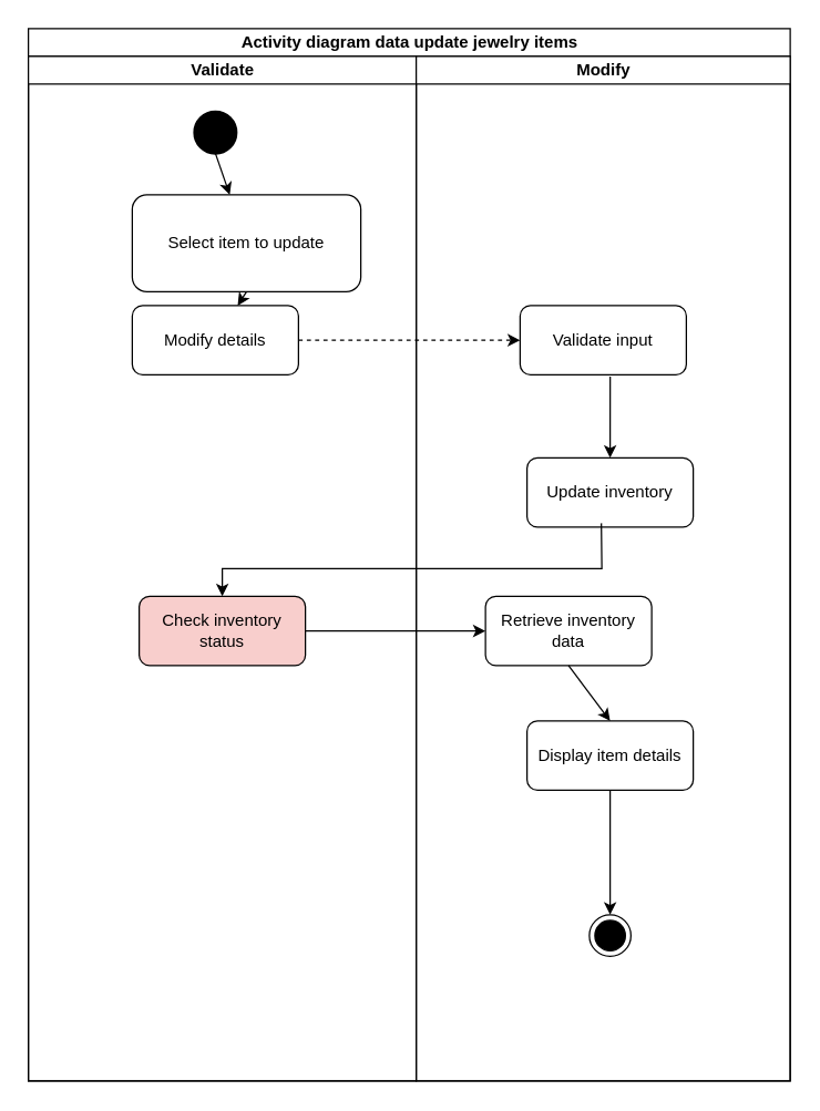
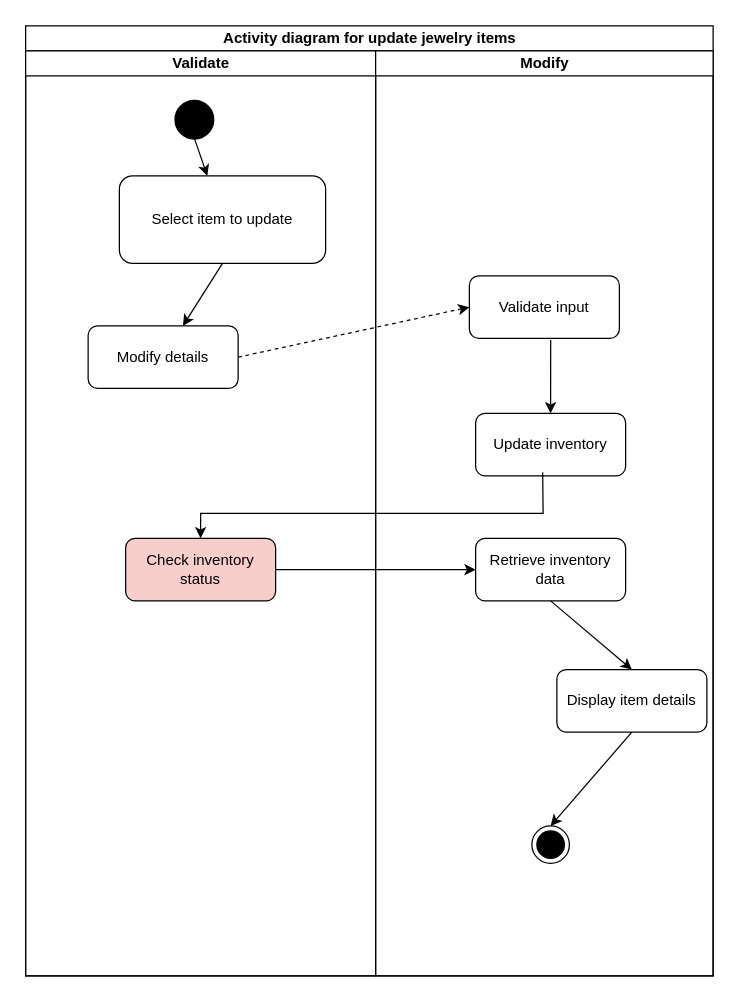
  <mxCell id="0" />
  <mxCell id="1" parent="0" />
- <mxCell id="2" value="Activity diagram data update jewelry items" style="swimlane;childLayout=stackLayout;resizeParent=1;resizeParentMax=0;startSize=20;html=1;" parent="1" vertex="1"><mxGeometry x="20" y="20" width="550" height="760" as="geometry" /></mxCell>
+ <mxCell id="2" value="Activity diagram for update jewelry items" style="swimlane;childLayout=stackLayout;resizeParent=1;resizeParentMax=0;startSize=20;html=1;" parent="1" vertex="1"><mxGeometry x="20" y="20" width="550" height="760" as="geometry" /></mxCell>
  <mxCell id="3" value="Validate" style="swimlane;startSize=20;html=1;" parent="2" vertex="1"><mxGeometry y="20" width="280" height="740" as="geometry" /></mxCell>
  <mxCell id="4" value="" style="strokeWidth=2;html=1;shape=mxgraph.flowchart.start_2;whiteSpace=wrap;fillColor=#000000;" parent="3" vertex="1"><mxGeometry x="120.0" y="40" width="30" height="30" as="geometry" /></mxCell>
  <mxCell id="5" value="Select item to update" style="rounded=1;whiteSpace=wrap;html=1;" parent="3" vertex="1"><mxGeometry x="75" y="100" width="165" height="70" as="geometry" /></mxCell>
- <mxCell id="6" value="Modify details" style="rounded=1;whiteSpace=wrap;html=1;" parent="3" vertex="1"><mxGeometry x="75" y="180" width="120" height="50" as="geometry" /></mxCell>
+ <mxCell id="6" value="Modify details" style="rounded=1;whiteSpace=wrap;html=1;" parent="3" vertex="1"><mxGeometry x="50" y="220" width="120" height="50" as="geometry" /></mxCell>
  <mxCell id="7" value="Check inventory status" style="rounded=1;whiteSpace=wrap;html=1;fillColor=#f8cecc;" parent="3" vertex="1"><mxGeometry x="80" y="390" width="120" height="50" as="geometry" /></mxCell>
  <mxCell id="8" value="" style="endArrow=classic;html=1;rounded=0;exitX=0.5;exitY=1;exitDx=0;exitDy=0;exitPerimeter=0;" parent="3" source="4" target="5" edge="1"><mxGeometry width="50" height="50" relative="1" as="geometry"><mxPoint x="190.0" y="360" as="sourcePoint" /><mxPoint x="240.0" y="310" as="targetPoint" /></mxGeometry></mxCell>
  <mxCell id="9" value="" style="endArrow=classic;html=1;rounded=0;exitX=0.5;exitY=1;exitDx=0;exitDy=0;" parent="3" source="5" target="6" edge="1"><mxGeometry width="50" height="50" relative="1" as="geometry"><mxPoint x="180.0" y="330" as="sourcePoint" /><mxPoint x="230.0" y="280" as="targetPoint" /></mxGeometry></mxCell>
  <mxCell id="10" value="Modify" style="swimlane;startSize=20;html=1;" parent="2" vertex="1"><mxGeometry x="280" y="20" width="270" height="740" as="geometry" /></mxCell>
  <mxCell id="11" value="Validate input" style="rounded=1;whiteSpace=wrap;html=1;" parent="10" vertex="1"><mxGeometry x="75" y="180" width="120" height="50" as="geometry" /></mxCell>
  <mxCell id="12" value="Update inventory" style="rounded=1;whiteSpace=wrap;html=1;" parent="10" vertex="1"><mxGeometry x="80" y="290" width="120" height="50" as="geometry" /></mxCell>
- <mxCell id="13" value="Retrieve inventory data" style="rounded=1;whiteSpace=wrap;html=1;" parent="10" vertex="1"><mxGeometry x="50" y="390" width="120" height="50" as="geometry" /></mxCell>
- <mxCell id="14" value="Display item details" style="rounded=1;whiteSpace=wrap;html=1;" parent="10" vertex="1"><mxGeometry x="80" y="480" width="120" height="50" as="geometry" /></mxCell>
+ <mxCell id="13" value="Retrieve inventory data" style="rounded=1;whiteSpace=wrap;html=1;" parent="10" vertex="1"><mxGeometry x="80" y="390" width="120" height="50" as="geometry" /></mxCell>
+ <mxCell id="14" value="Display item details" style="rounded=1;whiteSpace=wrap;html=1;" parent="10" vertex="1"><mxGeometry x="145" y="495" width="120" height="50" as="geometry" /></mxCell>
  <mxCell id="15" value="" style="ellipse;html=1;shape=endState;fillColor=#000000;strokeColor=#000000;" parent="10" vertex="1"><mxGeometry x="125" y="620" width="30" height="30" as="geometry" /></mxCell>
  <mxCell id="16" value="" style="endArrow=classic;html=1;rounded=0;exitX=0.5;exitY=1;exitDx=0;exitDy=0;entryX=0.5;entryY=0;entryDx=0;entryDy=0;" parent="10" source="13" target="14" edge="1"><mxGeometry width="50" height="50" relative="1" as="geometry"><mxPoint x="-30.0" y="450" as="sourcePoint" /><mxPoint x="20.0" y="400" as="targetPoint" /></mxGeometry></mxCell>
  <mxCell id="17" value="" style="endArrow=classic;html=1;rounded=0;exitX=0.5;exitY=1;exitDx=0;exitDy=0;entryX=0.5;entryY=0;entryDx=0;entryDy=0;" parent="10" source="14" target="15" edge="1"><mxGeometry width="50" height="50" relative="1" as="geometry"><mxPoint x="-30.0" y="520" as="sourcePoint" /><mxPoint x="20.0" y="470" as="targetPoint" /></mxGeometry></mxCell>
  <mxCell id="18" value="" style="endArrow=classic;html=1;rounded=0;exitX=0.542;exitY=1.027;exitDx=0;exitDy=0;entryX=0.5;entryY=0;entryDx=0;entryDy=0;exitPerimeter=0;" parent="10" source="11" target="12" edge="1"><mxGeometry width="50" height="50" relative="1" as="geometry"><mxPoint x="-100.0" y="330" as="sourcePoint" /><mxPoint x="-50.0" y="280" as="targetPoint" /><Array as="points"><mxPoint x="140.0" y="270" /></Array></mxGeometry></mxCell>
  <mxCell id="19" value="" style="endArrow=classic;html=1;rounded=0;exitX=1;exitY=0.5;exitDx=0;exitDy=0;entryX=0;entryY=0.5;entryDx=0;entryDy=0;dashed=1;" parent="2" source="6" target="11" edge="1"><mxGeometry width="50" height="50" relative="1" as="geometry"><mxPoint x="180.0" y="350" as="sourcePoint" /><mxPoint x="230.0" y="300" as="targetPoint" /></mxGeometry></mxCell>
  <mxCell id="20" value="" style="endArrow=classic;html=1;rounded=0;exitX=0.447;exitY=0.944;exitDx=0;exitDy=0;exitPerimeter=0;entryX=0.5;entryY=0;entryDx=0;entryDy=0;" parent="2" source="12" target="7" edge="1"><mxGeometry width="50" height="50" relative="1" as="geometry"><mxPoint x="200.0" y="340" as="sourcePoint" /><mxPoint x="250.0" y="290" as="targetPoint" /><Array as="points"><mxPoint x="414.0" y="390" /><mxPoint x="140.0" y="390" /></Array></mxGeometry></mxCell>
  <mxCell id="21" value="" style="endArrow=classic;html=1;rounded=0;exitX=1;exitY=0.5;exitDx=0;exitDy=0;entryX=0;entryY=0.5;entryDx=0;entryDy=0;" parent="2" source="7" target="13" edge="1"><mxGeometry width="50" height="50" relative="1" as="geometry"><mxPoint x="200.0" y="410" as="sourcePoint" /><mxPoint x="250.0" y="360" as="targetPoint" /></mxGeometry></mxCell>
